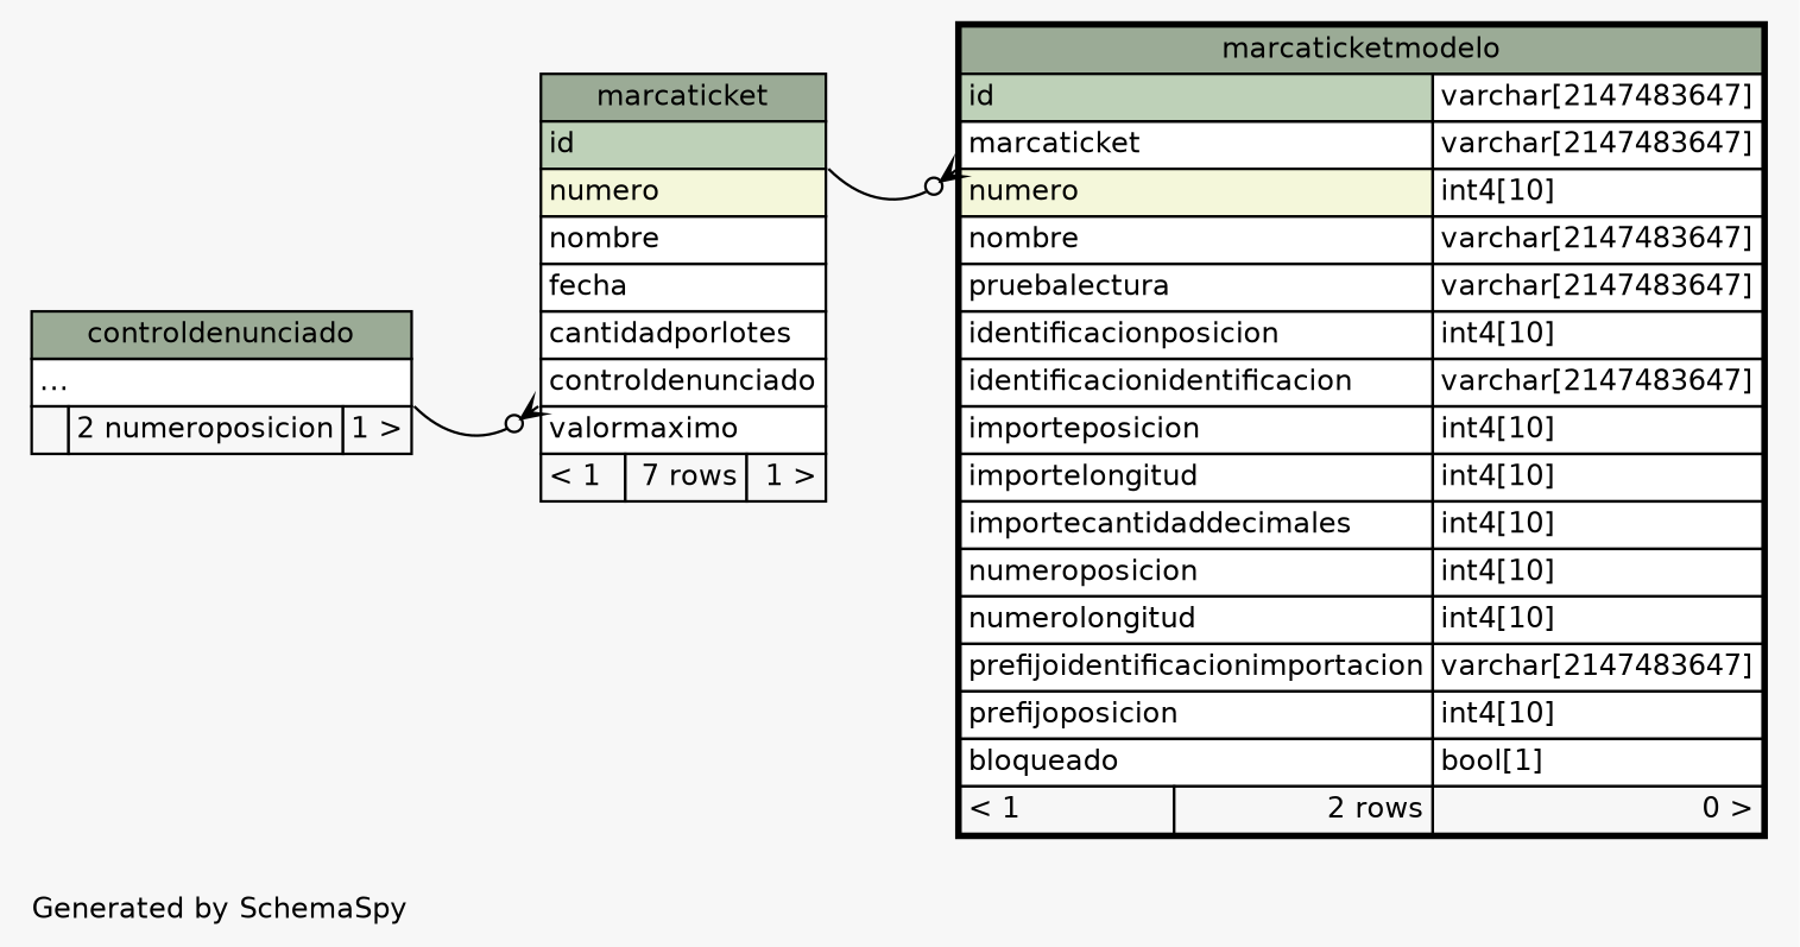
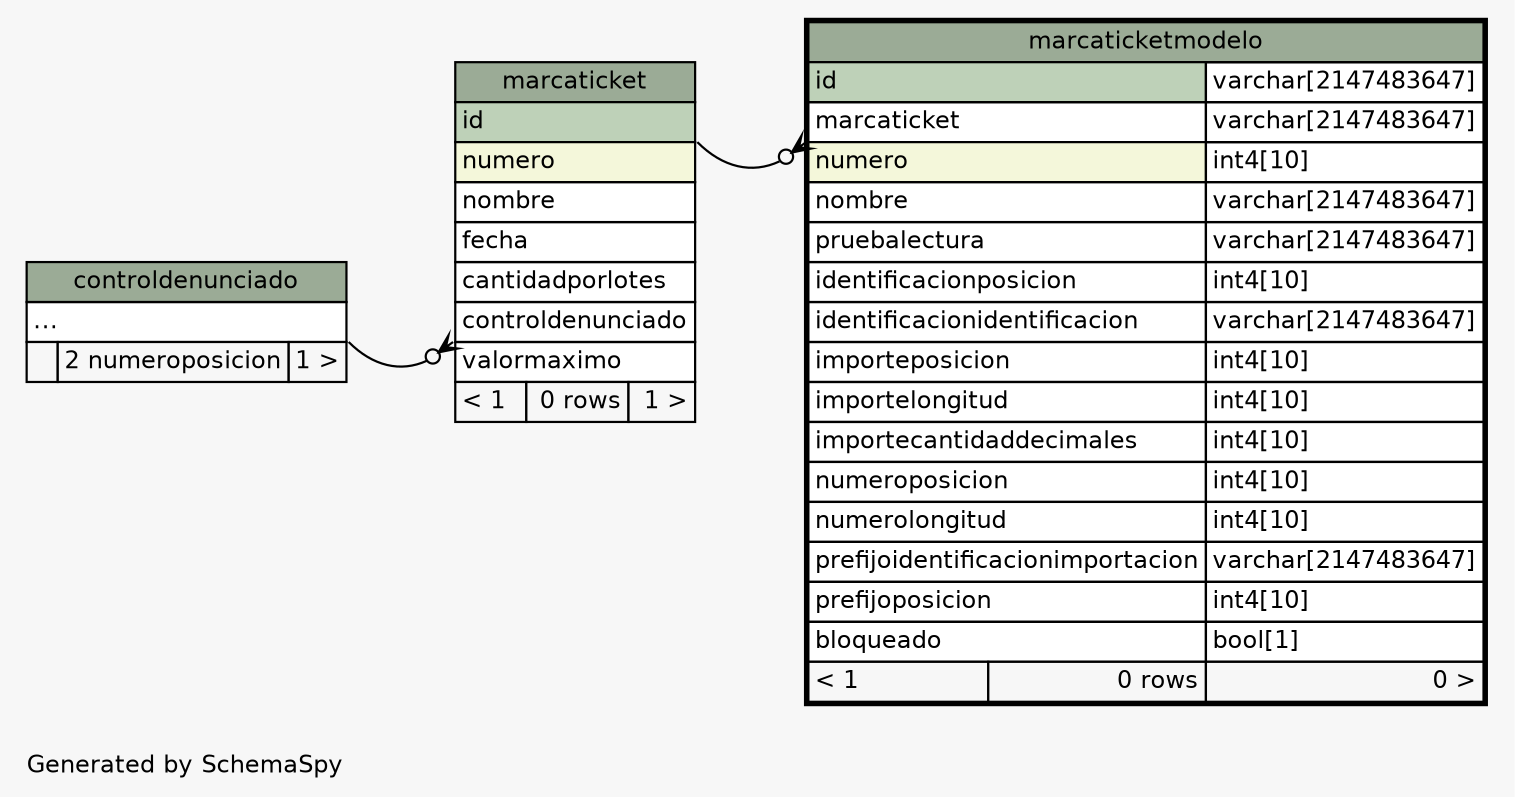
  digraph {
    bgcolor="#f7f7f7"
    fontname=Helvetica
    fontsize=11
    label="\nGenerated by SchemaSpy"
    labeljust=l
    nodesep=0.18
    rankdir=RL
    ranksep=0.46
    node [fontname=Helvetica fontsize=11 shape=plaintext]
    edge [arrowhead=none arrowsize=0.8 arrowtail=crowodot dir=back]
-   n1 [label=<     <TABLE BORDER="0" CELLBORDER="1" CELLSPACING="0" BGCOLOR="#ffffff">       <TR><TD COLSPAN="3" BGCOLOR="#9bab96" ALIGN="CENTER">marcaticket</TD></TR>       <TR><TD PORT="id" COLSPAN="3" BGCOLOR="#bed1b8" ALIGN="LEFT">id</TD></TR>       <TR><TD PORT="numero" COLSPAN="3" BGCOLOR="#f4f7da" ALIGN="LEFT">numero</TD></TR>       <TR><TD PORT="nombre" COLSPAN="3" ALIGN="LEFT">nombre</TD></TR>       <TR><TD PORT="fecha" COLSPAN="3" ALIGN="LEFT">fecha</TD></TR>       <TR><TD PORT="cantidadporlotes" COLSPAN="3" ALIGN="LEFT">cantidadporlotes</TD></TR>       <TR><TD PORT="controldenunciado" COLSPAN="3" ALIGN="LEFT">controldenunciado</TD></TR>       <TR><TD PORT="valormaximo" COLSPAN="3" ALIGN="LEFT">valormaximo</TD></TR>       <TR><TD ALIGN="LEFT" BGCOLOR="#f7f7f7">&lt; 1</TD><TD ALIGN="RIGHT" BGCOLOR="#f7f7f7">7 rows</TD><TD ALIGN="RIGHT" BGCOLOR="#f7f7f7">1 &gt;</TD></TR>     </TABLE>>]
+   n1 [label=<     <TABLE BORDER="0" CELLBORDER="1" CELLSPACING="0" BGCOLOR="#ffffff">       <TR><TD COLSPAN="3" BGCOLOR="#9bab96" ALIGN="CENTER">marcaticket</TD></TR>       <TR><TD PORT="id" COLSPAN="3" BGCOLOR="#bed1b8" ALIGN="LEFT">id</TD></TR>       <TR><TD PORT="numero" COLSPAN="3" BGCOLOR="#f4f7da" ALIGN="LEFT">numero</TD></TR>       <TR><TD PORT="nombre" COLSPAN="3" ALIGN="LEFT">nombre</TD></TR>       <TR><TD PORT="fecha" COLSPAN="3" ALIGN="LEFT">fecha</TD></TR>       <TR><TD PORT="cantidadporlotes" COLSPAN="3" ALIGN="LEFT">cantidadporlotes</TD></TR>       <TR><TD PORT="controldenunciado" COLSPAN="3" ALIGN="LEFT">controldenunciado</TD></TR>       <TR><TD PORT="valormaximo" COLSPAN="3" ALIGN="LEFT">valormaximo</TD></TR>       <TR><TD ALIGN="LEFT" BGCOLOR="#f7f7f7">&lt; 1</TD><TD ALIGN="RIGHT" BGCOLOR="#f7f7f7">0 rows</TD><TD ALIGN="RIGHT" BGCOLOR="#f7f7f7">1 &gt;</TD></TR>     </TABLE>>]
    n2 [label=<     <TABLE BORDER="0" CELLBORDER="1" CELLSPACING="0" BGCOLOR="#ffffff">       <TR><TD COLSPAN="3" BGCOLOR="#9bab96" ALIGN="CENTER">controldenunciado</TD></TR>       <TR><TD PORT="elipses" COLSPAN="3" ALIGN="LEFT">...</TD></TR>       <TR><TD ALIGN="LEFT" BGCOLOR="#f7f7f7">  </TD><TD ALIGN="RIGHT" BGCOLOR="#f7f7f7">2 numeroposicion</TD><TD ALIGN="RIGHT" BGCOLOR="#f7f7f7">1 &gt;</TD></TR>     </TABLE>>]
-   n3 [label=<     <TABLE BORDER="2" CELLBORDER="1" CELLSPACING="0" BGCOLOR="#ffffff">       <TR><TD COLSPAN="3" BGCOLOR="#9bab96" ALIGN="CENTER">marcaticketmodelo</TD></TR>       <TR><TD PORT="id" COLSPAN="2" BGCOLOR="#bed1b8" ALIGN="LEFT">id</TD><TD PORT="id.type" ALIGN="LEFT">varchar[2147483647]</TD></TR>       <TR><TD PORT="marcaticket" COLSPAN="2" ALIGN="LEFT">marcaticket</TD><TD PORT="marcaticket.type" ALIGN="LEFT">varchar[2147483647]</TD></TR>       <TR><TD PORT="numero" COLSPAN="2" BGCOLOR="#f4f7da" ALIGN="LEFT">numero</TD><TD PORT="numero.type" ALIGN="LEFT">int4[10]</TD></TR>       <TR><TD PORT="nombre" COLSPAN="2" ALIGN="LEFT">nombre</TD><TD PORT="nombre.type" ALIGN="LEFT">varchar[2147483647]</TD></TR>       <TR><TD PORT="pruebalectura" COLSPAN="2" ALIGN="LEFT">pruebalectura</TD><TD PORT="pruebalectura.type" ALIGN="LEFT">varchar[2147483647]</TD></TR>       <TR><TD PORT="identificacionposicion" COLSPAN="2" ALIGN="LEFT">identificacionposicion</TD><TD PORT="identificacionposicion.type" ALIGN="LEFT">int4[10]</TD></TR>       <TR><TD PORT="identificacionidentificacion" COLSPAN="2" ALIGN="LEFT">identificacionidentificacion</TD><TD PORT="identificacionidentificacion.type" ALIGN="LEFT">varchar[2147483647]</TD></TR>       <TR><TD PORT="importeposicion" COLSPAN="2" ALIGN="LEFT">importeposicion</TD><TD PORT="importeposicion.type" ALIGN="LEFT">int4[10]</TD></TR>       <TR><TD PORT="importelongitud" COLSPAN="2" ALIGN="LEFT">importelongitud</TD><TD PORT="importelongitud.type" ALIGN="LEFT">int4[10]</TD></TR>       <TR><TD PORT="importecantidaddecimales" COLSPAN="2" ALIGN="LEFT">importecantidaddecimales</TD><TD PORT="importecantidaddecimales.type" ALIGN="LEFT">int4[10]</TD></TR>       <TR><TD PORT="numeroposicion" COLSPAN="2" ALIGN="LEFT">numeroposicion</TD><TD PORT="numeroposicion.type" ALIGN="LEFT">int4[10]</TD></TR>       <TR><TD PORT="numerolongitud" COLSPAN="2" ALIGN="LEFT">numerolongitud</TD><TD PORT="numerolongitud.type" ALIGN="LEFT">int4[10]</TD></TR>       <TR><TD PORT="prefijoidentificacionimportacion" COLSPAN="2" ALIGN="LEFT">prefijoidentificacionimportacion</TD><TD PORT="prefijoidentificacionimportacion.type" ALIGN="LEFT">varchar[2147483647]</TD></TR>       <TR><TD PORT="prefijoposicion" COLSPAN="2" ALIGN="LEFT">prefijoposicion</TD><TD PORT="prefijoposicion.type" ALIGN="LEFT">int4[10]</TD></TR>       <TR><TD PORT="bloqueado" COLSPAN="2" ALIGN="LEFT">bloqueado</TD><TD PORT="bloqueado.type" ALIGN="LEFT">bool[1]</TD></TR>       <TR><TD ALIGN="LEFT" BGCOLOR="#f7f7f7">&lt; 1</TD><TD ALIGN="RIGHT" BGCOLOR="#f7f7f7">2 rows</TD><TD ALIGN="RIGHT" BGCOLOR="#f7f7f7">0 &gt;</TD></TR>     </TABLE>>]
+   n3 [label=<     <TABLE BORDER="2" CELLBORDER="1" CELLSPACING="0" BGCOLOR="#ffffff">       <TR><TD COLSPAN="3" BGCOLOR="#9bab96" ALIGN="CENTER">marcaticketmodelo</TD></TR>       <TR><TD PORT="id" COLSPAN="2" BGCOLOR="#bed1b8" ALIGN="LEFT">id</TD><TD PORT="id.type" ALIGN="LEFT">varchar[2147483647]</TD></TR>       <TR><TD PORT="marcaticket" COLSPAN="2" ALIGN="LEFT">marcaticket</TD><TD PORT="marcaticket.type" ALIGN="LEFT">varchar[2147483647]</TD></TR>       <TR><TD PORT="numero" COLSPAN="2" BGCOLOR="#f4f7da" ALIGN="LEFT">numero</TD><TD PORT="numero.type" ALIGN="LEFT">int4[10]</TD></TR>       <TR><TD PORT="nombre" COLSPAN="2" ALIGN="LEFT">nombre</TD><TD PORT="nombre.type" ALIGN="LEFT">varchar[2147483647]</TD></TR>       <TR><TD PORT="pruebalectura" COLSPAN="2" ALIGN="LEFT">pruebalectura</TD><TD PORT="pruebalectura.type" ALIGN="LEFT">varchar[2147483647]</TD></TR>       <TR><TD PORT="identificacionposicion" COLSPAN="2" ALIGN="LEFT">identificacionposicion</TD><TD PORT="identificacionposicion.type" ALIGN="LEFT">int4[10]</TD></TR>       <TR><TD PORT="identificacionidentificacion" COLSPAN="2" ALIGN="LEFT">identificacionidentificacion</TD><TD PORT="identificacionidentificacion.type" ALIGN="LEFT">varchar[2147483647]</TD></TR>       <TR><TD PORT="importeposicion" COLSPAN="2" ALIGN="LEFT">importeposicion</TD><TD PORT="importeposicion.type" ALIGN="LEFT">int4[10]</TD></TR>       <TR><TD PORT="importelongitud" COLSPAN="2" ALIGN="LEFT">importelongitud</TD><TD PORT="importelongitud.type" ALIGN="LEFT">int4[10]</TD></TR>       <TR><TD PORT="importecantidaddecimales" COLSPAN="2" ALIGN="LEFT">importecantidaddecimales</TD><TD PORT="importecantidaddecimales.type" ALIGN="LEFT">int4[10]</TD></TR>       <TR><TD PORT="numeroposicion" COLSPAN="2" ALIGN="LEFT">numeroposicion</TD><TD PORT="numeroposicion.type" ALIGN="LEFT">int4[10]</TD></TR>       <TR><TD PORT="numerolongitud" COLSPAN="2" ALIGN="LEFT">numerolongitud</TD><TD PORT="numerolongitud.type" ALIGN="LEFT">int4[10]</TD></TR>       <TR><TD PORT="prefijoidentificacionimportacion" COLSPAN="2" ALIGN="LEFT">prefijoidentificacionimportacion</TD><TD PORT="prefijoidentificacionimportacion.type" ALIGN="LEFT">varchar[2147483647]</TD></TR>       <TR><TD PORT="prefijoposicion" COLSPAN="2" ALIGN="LEFT">prefijoposicion</TD><TD PORT="prefijoposicion.type" ALIGN="LEFT">int4[10]</TD></TR>       <TR><TD PORT="bloqueado" COLSPAN="2" ALIGN="LEFT">bloqueado</TD><TD PORT="bloqueado.type" ALIGN="LEFT">bool[1]</TD></TR>       <TR><TD ALIGN="LEFT" BGCOLOR="#f7f7f7">&lt; 1</TD><TD ALIGN="RIGHT" BGCOLOR="#f7f7f7">0 rows</TD><TD ALIGN="RIGHT" BGCOLOR="#f7f7f7">0 &gt;</TD></TR>     </TABLE>>]
    n1 -> n2 [headport="elipses:se" tailport="controldenunciado:sw"]
    n3 -> n1 [headport="id:se" tailport="marcaticket:sw"]
  }
